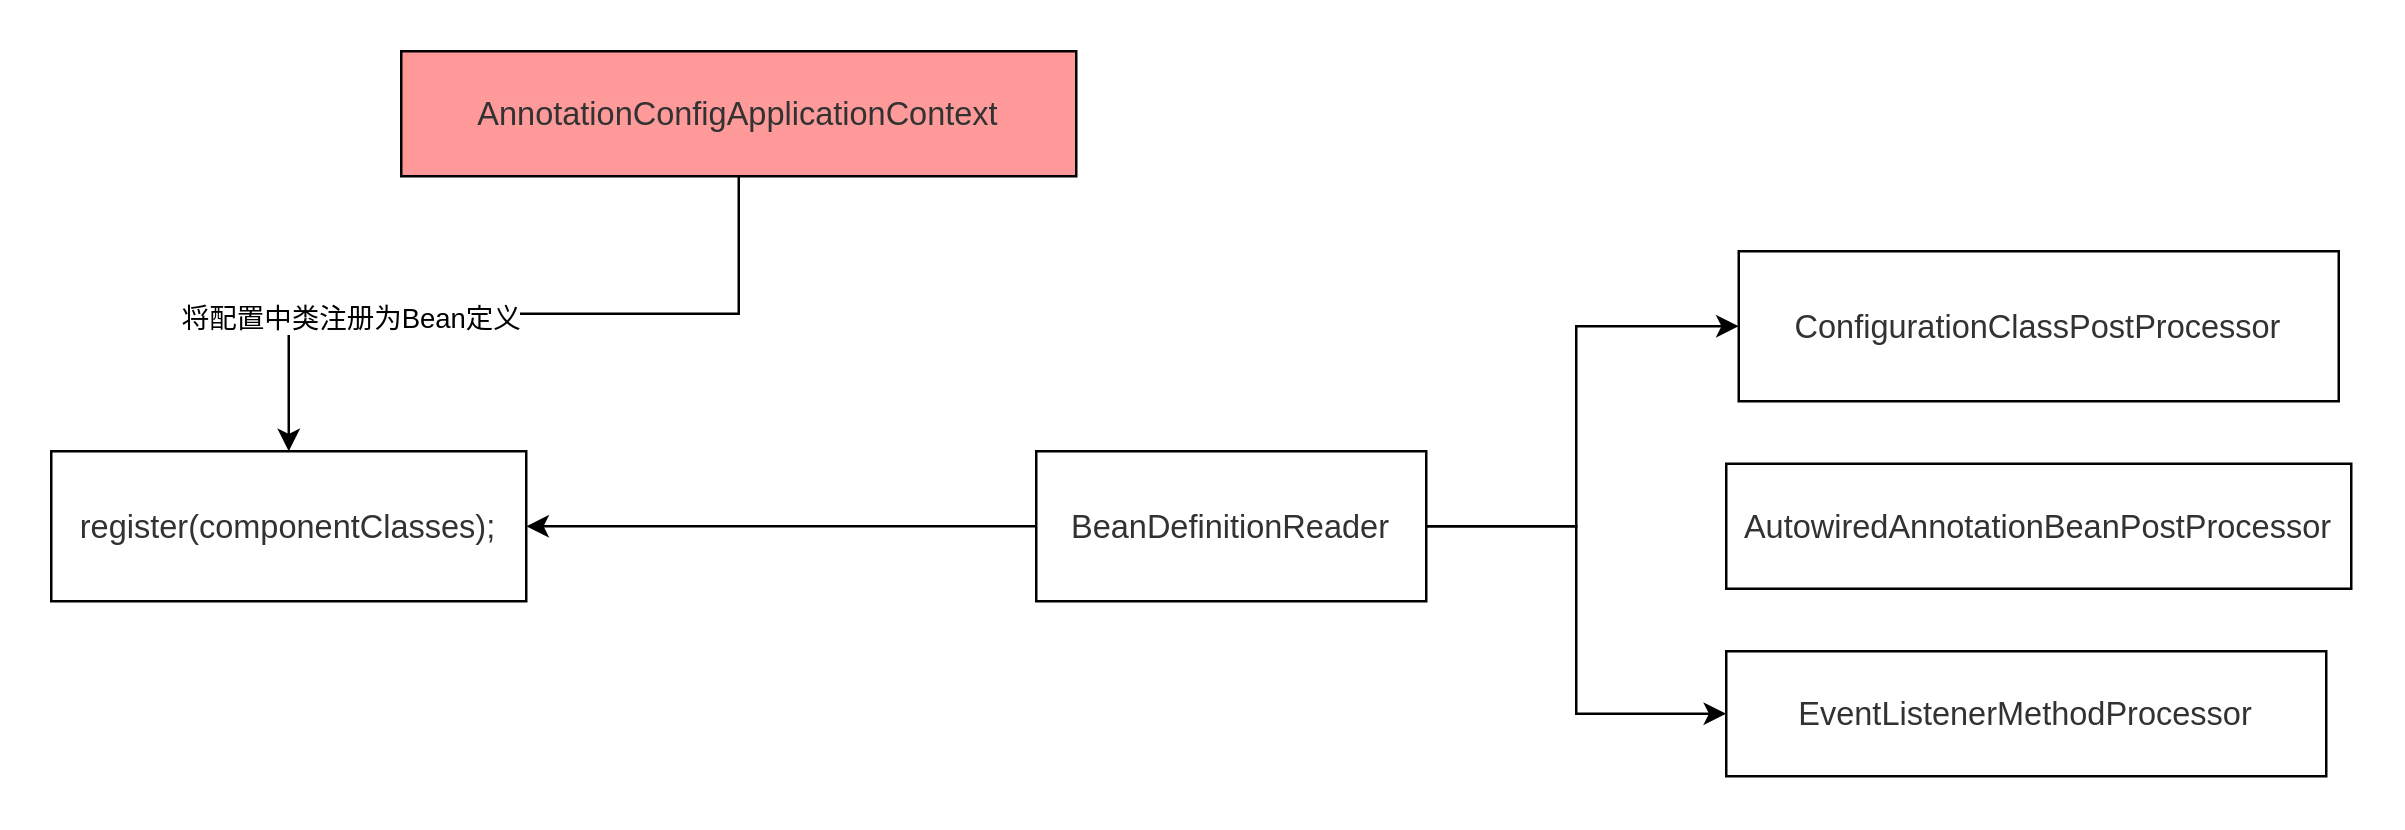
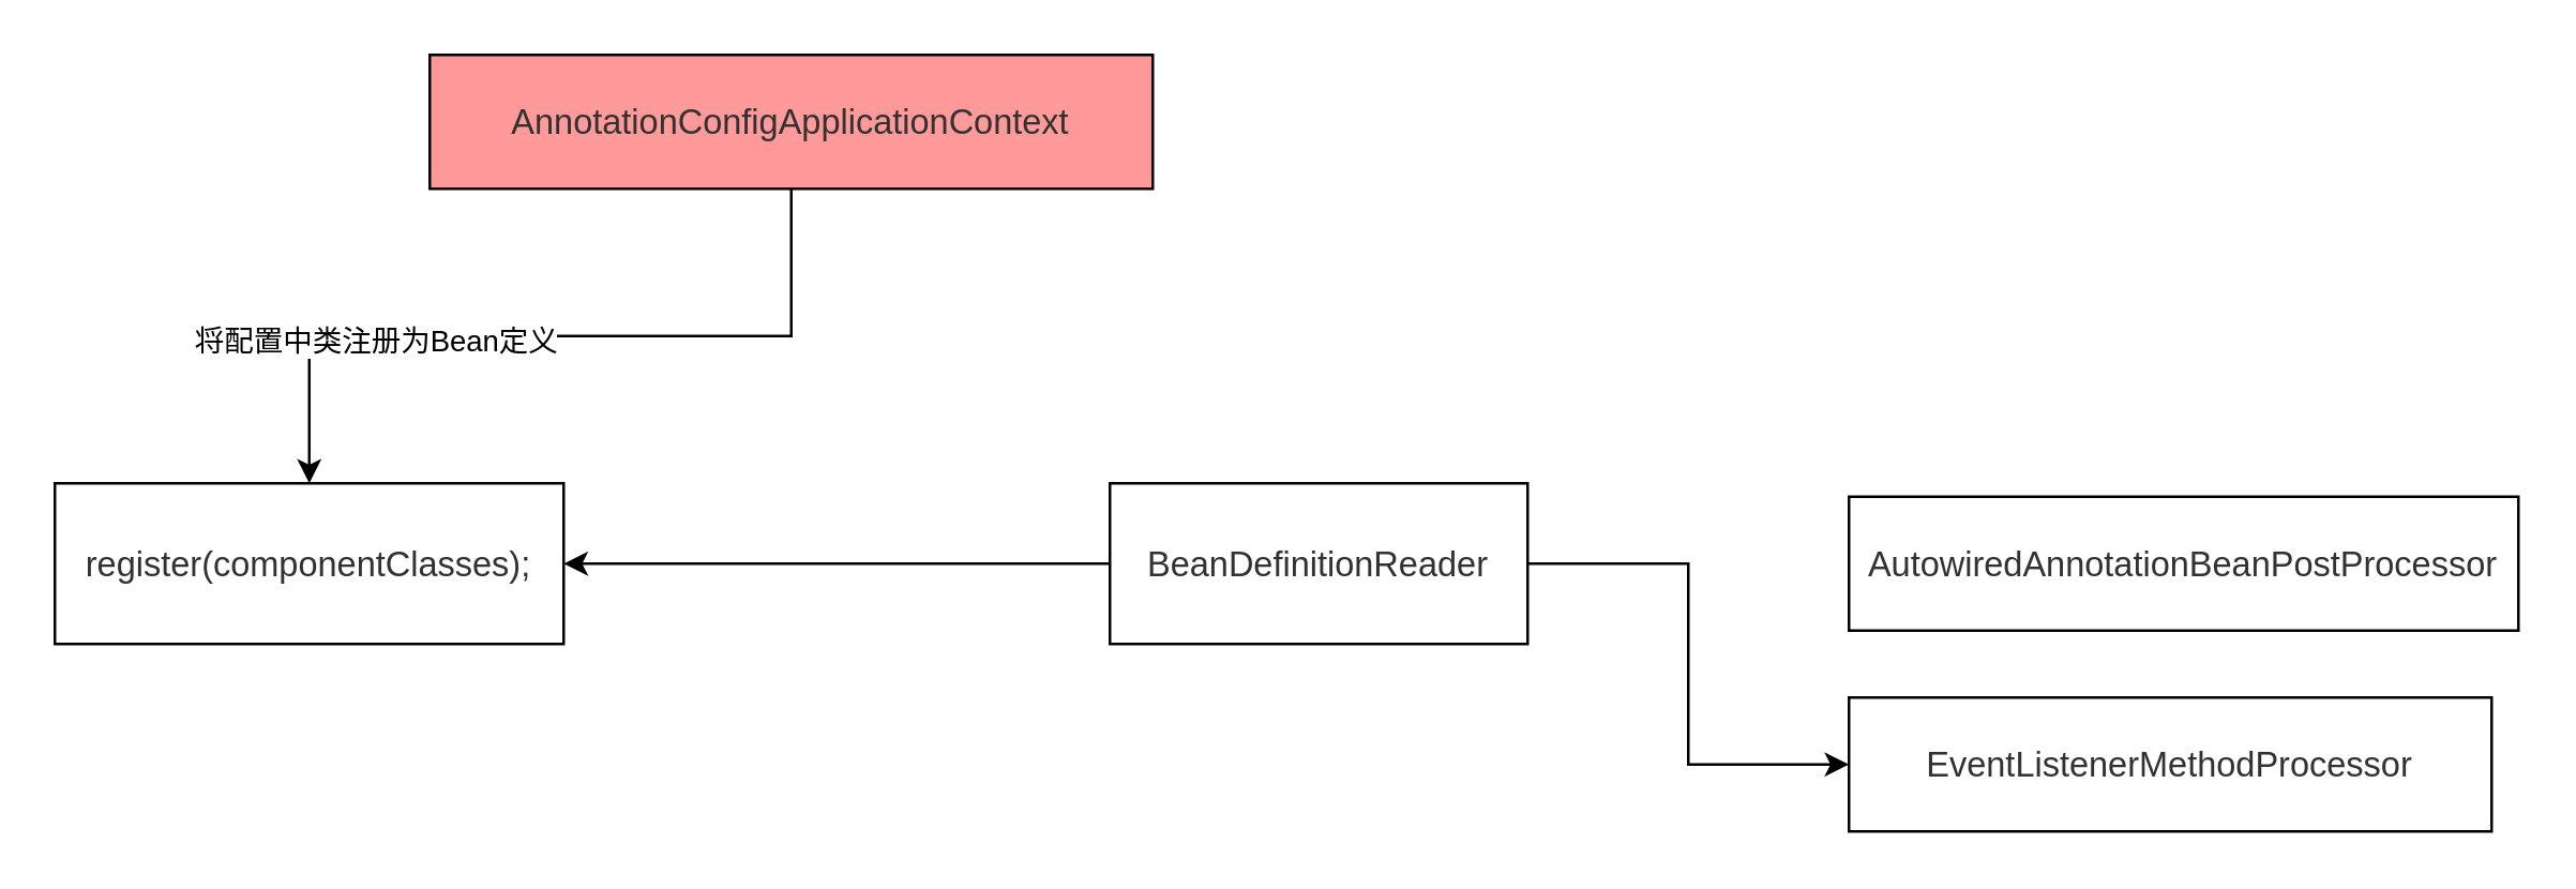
  <mxCell id="0" />
  <mxCell id="1" parent="0" />
  <mxCell id="2" style="edgeStyle=orthogonalEdgeStyle;rounded=0;orthogonalLoop=1;jettySize=auto;html=1;entryX=0.5;entryY=0;entryDx=0;entryDy=0;" edge="1" parent="1" source="4" target="5"><mxGeometry relative="1" as="geometry"><mxPoint x="160" y="180" as="targetPoint" /></mxGeometry></mxCell>
  <mxCell id="3" value="将配置中类注册为Bean定义" style="edgeLabel;html=1;align=center;verticalAlign=middle;resizable=0;points=[];" vertex="1" connectable="0" parent="2"><mxGeometry x="0.458" y="1" relative="1" as="geometry"><mxPoint as="offset" /></mxGeometry></mxCell>
  <mxCell id="4" value="&#10;&#10;&lt;span style=&quot;color: rgb(50, 50, 50); font-size: 13px; font-style: normal; font-weight: 400; letter-spacing: normal; text-align: center; text-indent: 0px; text-transform: none; word-spacing: 0px; background-color: rgba(255, 255, 255, 0.01); display: inline; float: none;&quot;&gt;AnnotationConfigApplicationContext&lt;/span&gt;&#10;&#10;" style="rounded=0;whiteSpace=wrap;html=1;fillColor=#FF9999;" vertex="1" parent="1"><mxGeometry x="160" y="20" width="270" height="50" as="geometry" /></mxCell>
  <mxCell id="5" value="&lt;span style=&quot;color: rgb(50 , 50 , 50) ; font-size: 13px ; background-color: rgba(255 , 255 , 255 , 0.01)&quot;&gt;register(componentClasses);&lt;/span&gt;" style="rounded=0;whiteSpace=wrap;html=1;fillColor=#FFFFFF;" vertex="1" parent="1"><mxGeometry x="20" y="180" width="190" height="60" as="geometry" /></mxCell>
- <mxCell id="6" value="" style="edgeStyle=orthogonalEdgeStyle;rounded=0;orthogonalLoop=1;jettySize=auto;html=1;" edge="1" parent="1" source="9" target="10"><mxGeometry relative="1" as="geometry"><Array as="points"><mxPoint x="630" y="210" /><mxPoint x="630" y="130" /></Array></mxGeometry></mxCell>
  <mxCell id="7" value="" style="edgeStyle=orthogonalEdgeStyle;rounded=0;orthogonalLoop=1;jettySize=auto;html=1;" edge="1" parent="1" source="9" target="5"><mxGeometry relative="1" as="geometry" /></mxCell>
  <mxCell id="8" value="" style="edgeStyle=orthogonalEdgeStyle;rounded=0;orthogonalLoop=1;jettySize=auto;html=1;" edge="1" parent="1" source="9" target="12"><mxGeometry relative="1" as="geometry"><Array as="points"><mxPoint x="630" y="210" /><mxPoint x="630" y="285" /></Array></mxGeometry></mxCell>
  <mxCell id="9" value="&lt;span style=&quot;color: rgb(50 , 50 , 50) ; font-size: 13px ; background-color: rgba(255 , 255 , 255 , 0.01)&quot;&gt;BeanDefinitionReader&lt;/span&gt;" style="whiteSpace=wrap;html=1;fillColor=#FFFFFF;rounded=0;" vertex="1" parent="1"><mxGeometry x="414" y="180" width="156" height="60" as="geometry" /></mxCell>
- <mxCell id="10" value="&#10;&#10;&lt;span style=&quot;color: rgb(50, 50, 50); font-size: 13px; font-style: normal; font-weight: 400; letter-spacing: normal; text-align: center; text-indent: 0px; text-transform: none; word-spacing: 0px; background-color: rgba(255, 255, 255, 0.01); display: inline; float: none;&quot;&gt;ConfigurationClassPostProcessor&lt;/span&gt;&#10;&#10;" style="whiteSpace=wrap;html=1;fillColor=#FFFFFF;rounded=0;" vertex="1" parent="1"><mxGeometry x="695" y="100" width="240" height="60" as="geometry" /></mxCell>
  <mxCell id="11" value="&lt;span style=&quot;color: rgb(50 , 50 , 50) ; font-size: 13px ; background-color: rgba(255 , 255 , 255 , 0.01)&quot;&gt;AutowiredAnnotationBeanPostProcessor&lt;/span&gt;" style="whiteSpace=wrap;html=1;fillColor=#FFFFFF;rounded=0;" vertex="1" parent="1"><mxGeometry x="690" y="185" width="250" height="50" as="geometry" /></mxCell>
  <mxCell id="12" value="&lt;span style=&quot;color: rgb(50 , 50 , 50) ; font-size: 13px ; background-color: rgba(255 , 255 , 255 , 0.01)&quot;&gt;EventListenerMethodProcessor&lt;/span&gt;" style="whiteSpace=wrap;html=1;fillColor=#FFFFFF;rounded=0;" vertex="1" parent="1"><mxGeometry x="690" y="260" width="240" height="50" as="geometry" /></mxCell>
